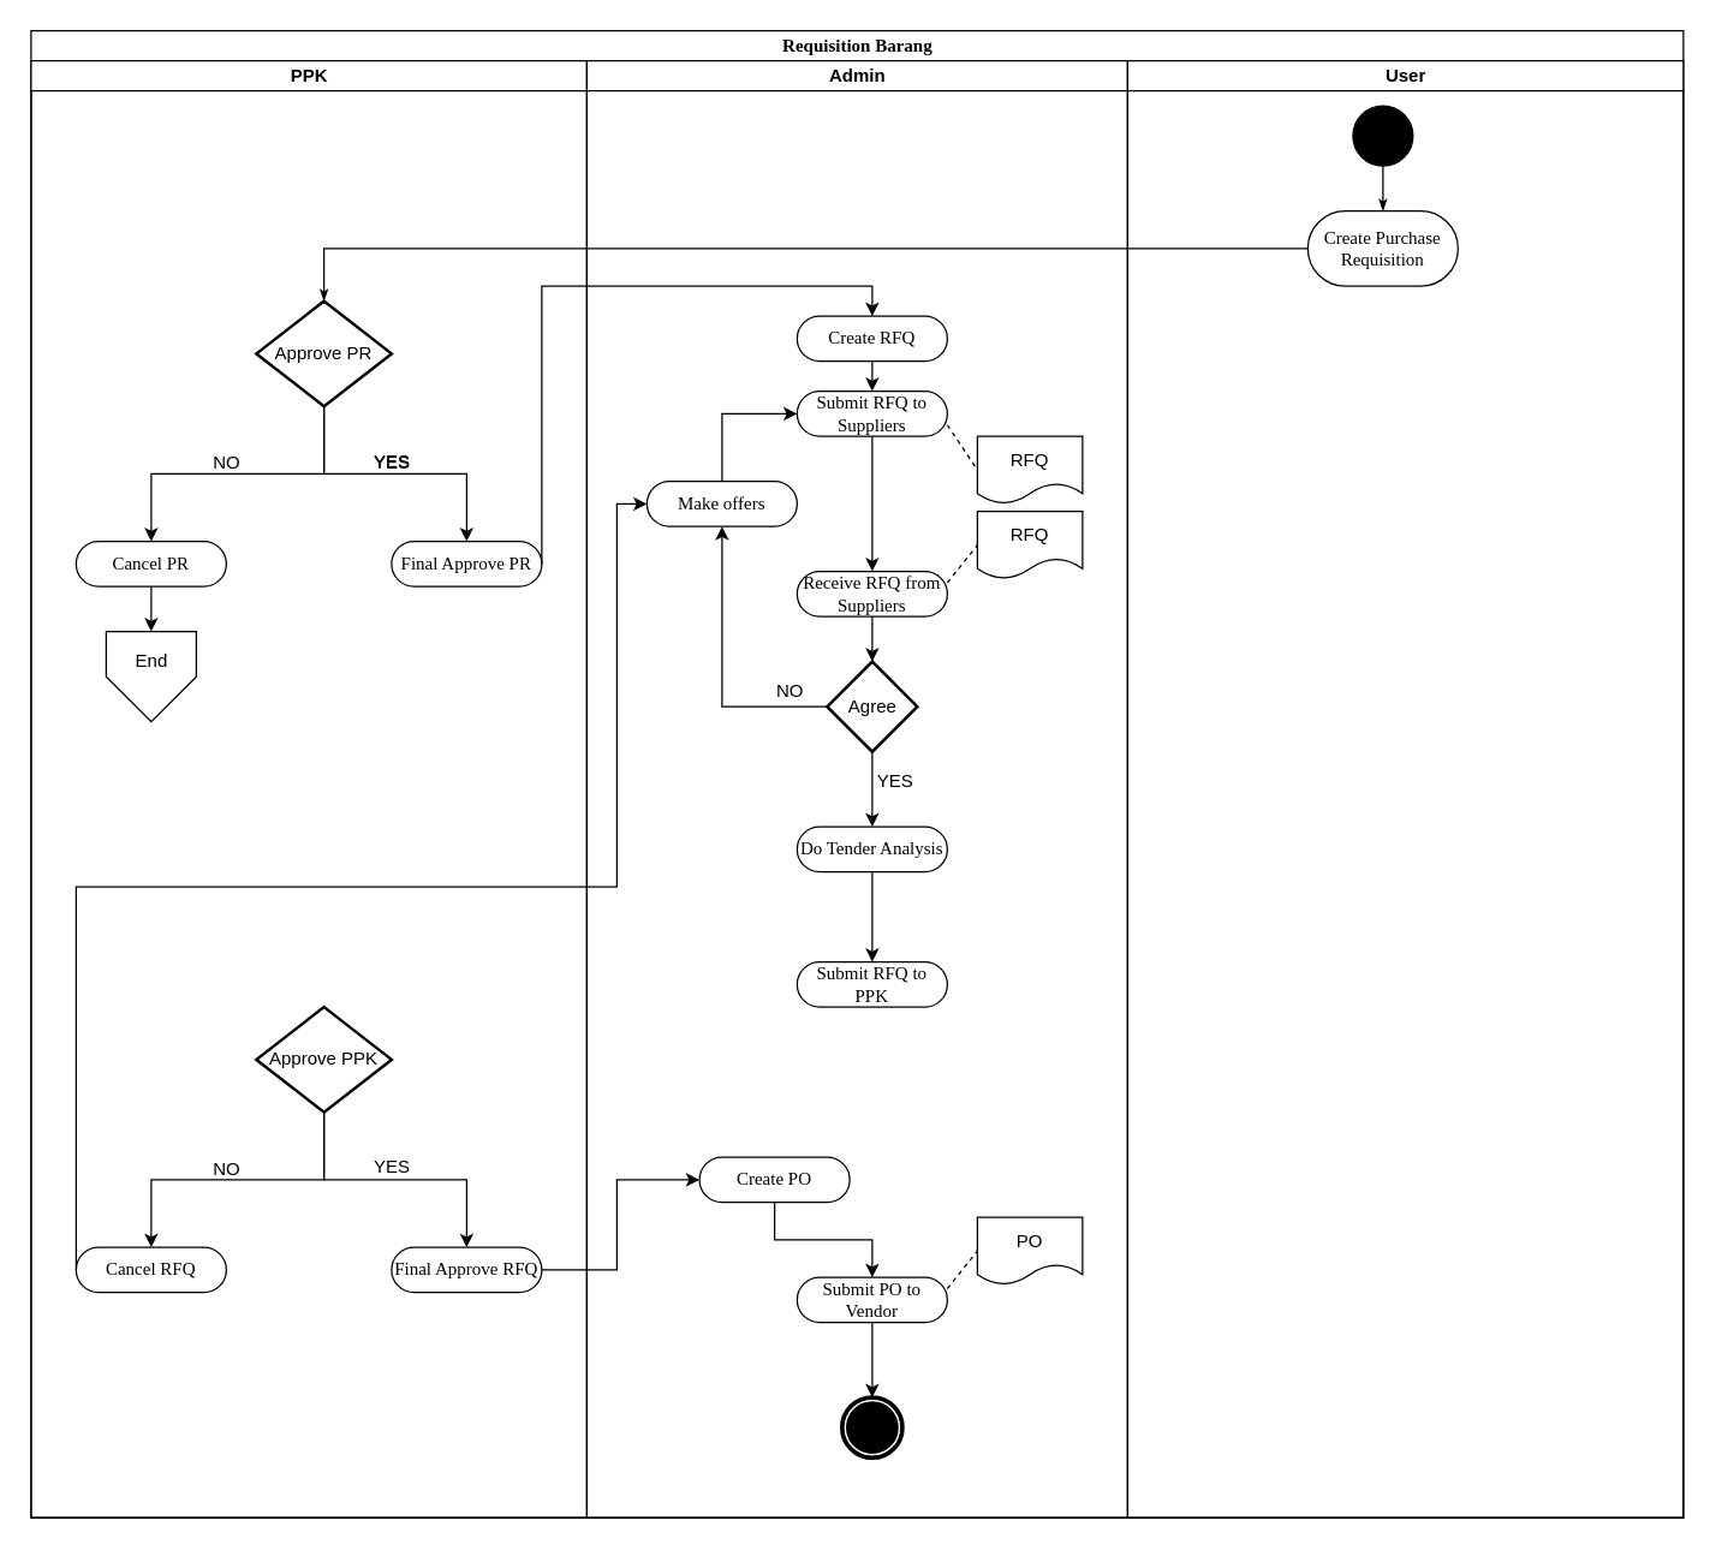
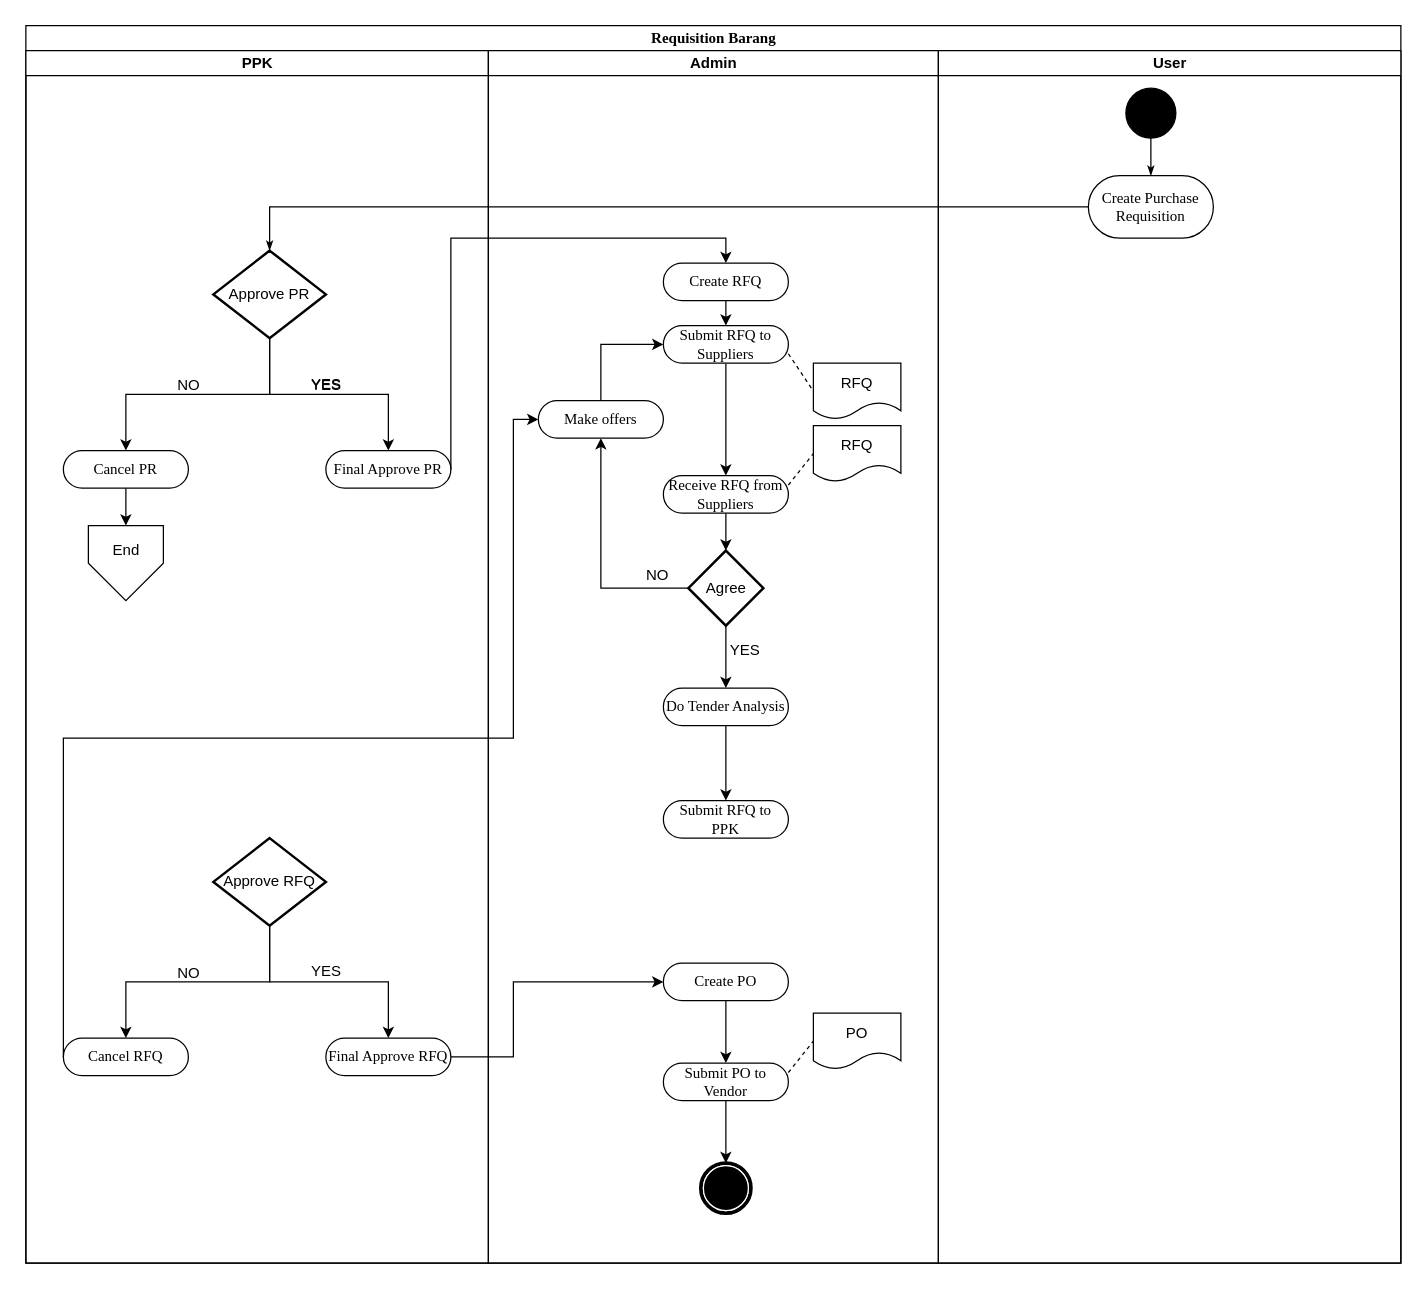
  <mxCell id="0" />
  <mxCell id="1" parent="0" />
  <mxCell id="2" value="Requisition Barang" style="swimlane;html=1;childLayout=stackLayout;startSize=20;rounded=0;shadow=0;comic=0;labelBackgroundColor=none;strokeWidth=1;fontFamily=Verdana;fontSize=12;align=center;" parent="1" vertex="1"><mxGeometry x="20" y="20" width="1100" height="990" as="geometry" /></mxCell>
  <mxCell id="3" value="PPK" style="swimlane;html=1;startSize=20;" parent="2" vertex="1"><mxGeometry y="20" width="370" height="970" as="geometry" /></mxCell>
  <mxCell id="4" style="edgeStyle=orthogonalEdgeStyle;rounded=0;orthogonalLoop=1;jettySize=auto;html=1;exitX=0.5;exitY=1;exitDx=0;exitDy=0;exitPerimeter=0;entryX=0.5;entryY=0;entryDx=0;entryDy=0;" parent="3" source="6" target="9" edge="1"><mxGeometry relative="1" as="geometry" /></mxCell>
  <mxCell id="5" style="edgeStyle=orthogonalEdgeStyle;rounded=0;orthogonalLoop=1;jettySize=auto;html=1;exitX=0.5;exitY=1;exitDx=0;exitDy=0;exitPerimeter=0;entryX=0.5;entryY=0;entryDx=0;entryDy=0;" parent="3" source="6" target="8" edge="1"><mxGeometry relative="1" as="geometry" /></mxCell>
  <mxCell id="6" value="Approve PR" style="strokeWidth=2;html=1;shape=mxgraph.flowchart.decision;whiteSpace=wrap;" parent="3" vertex="1"><mxGeometry x="150" y="160" width="90" height="70" as="geometry" /></mxCell>
  <mxCell id="7" style="edgeStyle=orthogonalEdgeStyle;rounded=0;orthogonalLoop=1;jettySize=auto;html=1;exitX=0.5;exitY=1;exitDx=0;exitDy=0;entryX=0.5;entryY=0;entryDx=0;entryDy=0;" parent="3" source="8" target="18" edge="1"><mxGeometry relative="1" as="geometry" /></mxCell>
  <mxCell id="8" value="Cancel PR" style="rounded=1;whiteSpace=wrap;html=1;shadow=0;comic=0;labelBackgroundColor=none;strokeWidth=1;fontFamily=Verdana;fontSize=12;align=center;arcSize=50;" parent="3" vertex="1"><mxGeometry x="30" y="320" width="100" height="30" as="geometry" /></mxCell>
  <mxCell id="9" value="Final Approve PR" style="rounded=1;whiteSpace=wrap;html=1;shadow=0;comic=0;labelBackgroundColor=none;strokeWidth=1;fontFamily=Verdana;fontSize=12;align=center;arcSize=50;" parent="3" vertex="1"><mxGeometry x="240" y="320" width="100" height="30" as="geometry" /></mxCell>
  <mxCell id="10" value="YES" style="text;html=1;align=center;verticalAlign=middle;resizable=0;points=[];autosize=1;strokeColor=none;" parent="3" vertex="1"><mxGeometry x="220" y="257" width="40" height="20" as="geometry" /></mxCell>
- <mxCell id="11" value="Approve PPK" style="strokeWidth=2;html=1;shape=mxgraph.flowchart.decision;whiteSpace=wrap;" parent="3" vertex="1"><mxGeometry x="150" y="630" width="90" height="70" as="geometry" /></mxCell>
+ <mxCell id="11" value="Approve RFQ" style="strokeWidth=2;html=1;shape=mxgraph.flowchart.decision;whiteSpace=wrap;" parent="3" vertex="1"><mxGeometry x="150" y="630" width="90" height="70" as="geometry" /></mxCell>
  <mxCell id="12" value="Cancel RFQ" style="rounded=1;whiteSpace=wrap;html=1;shadow=0;comic=0;labelBackgroundColor=none;strokeWidth=1;fontFamily=Verdana;fontSize=12;align=center;arcSize=50;" parent="3" vertex="1"><mxGeometry x="30" y="790" width="100" height="30" as="geometry" /></mxCell>
  <mxCell id="13" style="edgeStyle=orthogonalEdgeStyle;rounded=0;orthogonalLoop=1;jettySize=auto;html=1;exitX=0.5;exitY=1;exitDx=0;exitDy=0;exitPerimeter=0;entryX=0.5;entryY=0;entryDx=0;entryDy=0;" parent="3" source="11" target="12" edge="1"><mxGeometry relative="1" as="geometry" /></mxCell>
  <mxCell id="14" value="Final Approve RFQ" style="rounded=1;whiteSpace=wrap;html=1;shadow=0;comic=0;labelBackgroundColor=none;strokeWidth=1;fontFamily=Verdana;fontSize=12;align=center;arcSize=50;" parent="3" vertex="1"><mxGeometry x="240" y="790" width="100" height="30" as="geometry" /></mxCell>
  <mxCell id="15" style="edgeStyle=orthogonalEdgeStyle;rounded=0;orthogonalLoop=1;jettySize=auto;html=1;exitX=0.5;exitY=1;exitDx=0;exitDy=0;exitPerimeter=0;entryX=0.5;entryY=0;entryDx=0;entryDy=0;" parent="3" source="11" target="14" edge="1"><mxGeometry relative="1" as="geometry" /></mxCell>
  <mxCell id="16" value="YES" style="text;html=1;align=center;verticalAlign=middle;resizable=0;points=[];autosize=1;strokeColor=none;" parent="3" vertex="1"><mxGeometry x="220" y="727" width="40" height="20" as="geometry" /></mxCell>
  <mxCell id="17" value="NO" style="text;html=1;align=center;verticalAlign=middle;resizable=0;points=[];autosize=1;strokeColor=none;" parent="3" vertex="1"><mxGeometry x="115" y="728" width="30" height="20" as="geometry" /></mxCell>
  <mxCell id="18" value="" style="verticalLabelPosition=bottom;verticalAlign=top;html=1;shape=offPageConnector;rounded=0;size=0.5;" parent="3" vertex="1"><mxGeometry x="50" y="380" width="60" height="60" as="geometry" /></mxCell>
  <mxCell id="19" style="edgeStyle=orthogonalEdgeStyle;rounded=0;orthogonalLoop=1;jettySize=auto;html=1;exitX=1;exitY=0.5;exitDx=0;exitDy=0;entryX=0;entryY=0.5;entryDx=0;entryDy=0;" parent="2" source="14" target="30" edge="1"><mxGeometry relative="1" as="geometry"><Array as="points"><mxPoint x="390" y="825" /><mxPoint x="390" y="765" /></Array></mxGeometry></mxCell>
  <mxCell id="20" value="Admin" style="swimlane;html=1;startSize=20;" parent="2" vertex="1"><mxGeometry x="370" y="20" width="360" height="970" as="geometry" /></mxCell>
  <mxCell id="21" style="edgeStyle=orthogonalEdgeStyle;rounded=0;orthogonalLoop=1;jettySize=auto;html=1;exitX=0.5;exitY=1;exitDx=0;exitDy=0;" parent="20" source="22" target="26" edge="1"><mxGeometry relative="1" as="geometry" /></mxCell>
  <mxCell id="22" value="Submit RFQ to Suppliers" style="rounded=1;whiteSpace=wrap;html=1;shadow=0;comic=0;labelBackgroundColor=none;strokeWidth=1;fontFamily=Verdana;fontSize=12;align=center;arcSize=50;" parent="20" vertex="1"><mxGeometry x="140" y="220" width="100" height="30" as="geometry" /></mxCell>
  <mxCell id="23" value="RFQ" style="shape=document;whiteSpace=wrap;html=1;boundedLbl=1;" parent="20" vertex="1"><mxGeometry x="260" y="250" width="70" height="44.8" as="geometry" /></mxCell>
  <mxCell id="24" value="" style="endArrow=none;dashed=1;html=1;entryX=0;entryY=0.5;entryDx=0;entryDy=0;exitX=1;exitY=0.75;exitDx=0;exitDy=0;" parent="20" source="22" target="23" edge="1"><mxGeometry width="50" height="50" relative="1" as="geometry"><mxPoint x="100" y="370" as="sourcePoint" /><mxPoint x="150" y="320" as="targetPoint" /></mxGeometry></mxCell>
  <mxCell id="25" style="edgeStyle=orthogonalEdgeStyle;rounded=0;orthogonalLoop=1;jettySize=auto;html=1;exitX=0.5;exitY=1;exitDx=0;exitDy=0;entryX=0.5;entryY=0;entryDx=0;entryDy=0;entryPerimeter=0;" parent="20" source="26" target="35" edge="1"><mxGeometry relative="1" as="geometry" /></mxCell>
  <mxCell id="26" value="Receive RFQ from Suppliers" style="rounded=1;whiteSpace=wrap;html=1;shadow=0;comic=0;labelBackgroundColor=none;strokeWidth=1;fontFamily=Verdana;fontSize=12;align=center;arcSize=50;" parent="20" vertex="1"><mxGeometry x="140" y="340" width="100" height="30" as="geometry" /></mxCell>
  <mxCell id="27" style="edgeStyle=orthogonalEdgeStyle;rounded=0;orthogonalLoop=1;jettySize=auto;html=1;exitX=0.5;exitY=1;exitDx=0;exitDy=0;entryX=0.5;entryY=0;entryDx=0;entryDy=0;" parent="20" source="28" target="22" edge="1"><mxGeometry relative="1" as="geometry" /></mxCell>
  <mxCell id="28" value="Create RFQ" style="rounded=1;whiteSpace=wrap;html=1;shadow=0;comic=0;labelBackgroundColor=none;strokeWidth=1;fontFamily=Verdana;fontSize=12;align=center;arcSize=50;" parent="20" vertex="1"><mxGeometry x="140" y="170" width="100" height="30" as="geometry" /></mxCell>
  <mxCell id="29" value="Submit RFQ to PPK" style="rounded=1;whiteSpace=wrap;html=1;shadow=0;comic=0;labelBackgroundColor=none;strokeWidth=1;fontFamily=Verdana;fontSize=12;align=center;arcSize=50;" parent="20" vertex="1"><mxGeometry x="140" y="600" width="100" height="30" as="geometry" /></mxCell>
- <mxCell id="30" value="Create PO" style="rounded=1;whiteSpace=wrap;html=1;shadow=0;comic=0;labelBackgroundColor=none;strokeWidth=1;fontFamily=Verdana;fontSize=12;align=center;arcSize=50;" parent="20" vertex="1"><mxGeometry x="75" y="730" width="100" height="30" as="geometry" /></mxCell>
+ <mxCell id="30" value="Create PO" style="rounded=1;whiteSpace=wrap;html=1;shadow=0;comic=0;labelBackgroundColor=none;strokeWidth=1;fontFamily=Verdana;fontSize=12;align=center;arcSize=50;" parent="20" vertex="1"><mxGeometry x="140" y="730" width="100" height="30" as="geometry" /></mxCell>
  <mxCell id="31" style="edgeStyle=orthogonalEdgeStyle;rounded=0;orthogonalLoop=1;jettySize=auto;html=1;exitX=0.5;exitY=1;exitDx=0;exitDy=0;entryX=0.5;entryY=0;entryDx=0;entryDy=0;" parent="20" source="32" target="29" edge="1"><mxGeometry relative="1" as="geometry" /></mxCell>
  <mxCell id="32" value="Do Tender Analysis" style="rounded=1;whiteSpace=wrap;html=1;shadow=0;comic=0;labelBackgroundColor=none;strokeWidth=1;fontFamily=Verdana;fontSize=12;align=center;arcSize=50;" parent="20" vertex="1"><mxGeometry x="140" y="510" width="100" height="30" as="geometry" /></mxCell>
  <mxCell id="33" style="edgeStyle=orthogonalEdgeStyle;rounded=0;orthogonalLoop=1;jettySize=auto;html=1;exitX=0.5;exitY=1;exitDx=0;exitDy=0;exitPerimeter=0;entryX=0.5;entryY=0;entryDx=0;entryDy=0;" parent="20" source="35" target="32" edge="1"><mxGeometry relative="1" as="geometry" /></mxCell>
  <mxCell id="34" style="edgeStyle=orthogonalEdgeStyle;rounded=0;orthogonalLoop=1;jettySize=auto;html=1;exitX=0;exitY=0.5;exitDx=0;exitDy=0;exitPerimeter=0;entryX=0.5;entryY=1;entryDx=0;entryDy=0;" parent="20" source="35" target="38" edge="1"><mxGeometry relative="1" as="geometry" /></mxCell>
  <mxCell id="35" value="" style="strokeWidth=2;html=1;shape=mxgraph.flowchart.decision;whiteSpace=wrap;" parent="20" vertex="1"><mxGeometry x="160" y="400" width="60" height="60" as="geometry" /></mxCell>
  <mxCell id="36" value="Agree" style="text;html=1;align=center;verticalAlign=middle;resizable=0;points=[];autosize=1;strokeColor=none;" parent="20" vertex="1"><mxGeometry x="165" y="420" width="50" height="20" as="geometry" /></mxCell>
  <mxCell id="37" style="edgeStyle=orthogonalEdgeStyle;rounded=0;orthogonalLoop=1;jettySize=auto;html=1;exitX=0.5;exitY=0;exitDx=0;exitDy=0;entryX=0;entryY=0.5;entryDx=0;entryDy=0;" parent="20" source="38" target="22" edge="1"><mxGeometry relative="1" as="geometry" /></mxCell>
  <mxCell id="38" value="Make offers" style="rounded=1;whiteSpace=wrap;html=1;shadow=0;comic=0;labelBackgroundColor=none;strokeWidth=1;fontFamily=Verdana;fontSize=12;align=center;arcSize=50;" parent="20" vertex="1"><mxGeometry x="40" y="280" width="100" height="30" as="geometry" /></mxCell>
  <mxCell id="39" value="NO" style="text;html=1;align=center;verticalAlign=middle;resizable=0;points=[];autosize=1;strokeColor=none;" parent="20" vertex="1"><mxGeometry x="120" y="410" width="30" height="20" as="geometry" /></mxCell>
  <mxCell id="40" value="PO" style="shape=document;whiteSpace=wrap;html=1;boundedLbl=1;" parent="20" vertex="1"><mxGeometry x="260" y="770" width="70" height="44.8" as="geometry" /></mxCell>
  <mxCell id="41" value="" style="shape=mxgraph.bpmn.shape;html=1;verticalLabelPosition=bottom;labelBackgroundColor=#ffffff;verticalAlign=top;perimeter=ellipsePerimeter;outline=end;symbol=terminate;rounded=0;shadow=0;comic=0;strokeWidth=1;fontFamily=Verdana;fontSize=12;align=center;" parent="20" vertex="1"><mxGeometry x="170" y="890" width="40" height="40" as="geometry" /></mxCell>
  <mxCell id="42" value="User" style="swimlane;html=1;startSize=20;" parent="2" vertex="1"><mxGeometry x="730" y="20" width="370" height="970" as="geometry" /></mxCell>
  <mxCell id="43" style="edgeStyle=orthogonalEdgeStyle;rounded=0;html=1;labelBackgroundColor=none;startArrow=none;startFill=0;startSize=5;endArrow=classicThin;endFill=1;endSize=5;jettySize=auto;orthogonalLoop=1;strokeWidth=1;fontFamily=Verdana;fontSize=12" parent="42" source="44" target="45" edge="1"><mxGeometry relative="1" as="geometry" /></mxCell>
  <mxCell id="44" value="" style="ellipse;whiteSpace=wrap;html=1;rounded=0;shadow=0;comic=0;labelBackgroundColor=none;strokeWidth=1;fillColor=#000000;fontFamily=Verdana;fontSize=12;align=center;" parent="42" vertex="1"><mxGeometry x="150" y="30" width="40" height="40" as="geometry" /></mxCell>
  <mxCell id="45" value="Create Purchase Requisition" style="rounded=1;whiteSpace=wrap;html=1;shadow=0;comic=0;labelBackgroundColor=none;strokeWidth=1;fontFamily=Verdana;fontSize=12;align=center;arcSize=50;" parent="42" vertex="1"><mxGeometry x="120" y="100" width="100" height="50" as="geometry" /></mxCell>
  <mxCell id="46" style="edgeStyle=orthogonalEdgeStyle;rounded=0;html=1;entryX=0.5;entryY=0;labelBackgroundColor=none;startArrow=none;startFill=0;startSize=5;endArrow=classicThin;endFill=1;endSize=5;jettySize=auto;orthogonalLoop=1;strokeWidth=1;fontFamily=Verdana;fontSize=12;entryDx=0;entryDy=0;entryPerimeter=0;" parent="2" source="45" target="6" edge="1"><mxGeometry relative="1" as="geometry"><Array as="points"><mxPoint x="195" y="145" /></Array><mxPoint x="140" y="240" as="targetPoint" /></mxGeometry></mxCell>
  <mxCell id="47" style="edgeStyle=orthogonalEdgeStyle;rounded=0;orthogonalLoop=1;jettySize=auto;html=1;exitX=1;exitY=0.5;exitDx=0;exitDy=0;entryX=0.5;entryY=0;entryDx=0;entryDy=0;" parent="2" source="9" target="28" edge="1"><mxGeometry relative="1" as="geometry"><Array as="points"><mxPoint x="340" y="170" /><mxPoint x="560" y="170" /></Array></mxGeometry></mxCell>
  <mxCell id="48" style="edgeStyle=orthogonalEdgeStyle;rounded=0;orthogonalLoop=1;jettySize=auto;html=1;exitX=0;exitY=0.5;exitDx=0;exitDy=0;entryX=0;entryY=0.5;entryDx=0;entryDy=0;" parent="2" source="12" target="38" edge="1"><mxGeometry relative="1" as="geometry"><Array as="points"><mxPoint x="30" y="570" /><mxPoint x="390" y="570" /><mxPoint x="390" y="315" /></Array></mxGeometry></mxCell>
  <mxCell id="49" value="NO" style="text;html=1;align=center;verticalAlign=middle;resizable=0;points=[];autosize=1;strokeColor=none;" parent="1" vertex="1"><mxGeometry x="135" y="298" width="30" height="20" as="geometry" /></mxCell>
  <mxCell id="50" value="RFQ" style="shape=document;whiteSpace=wrap;html=1;boundedLbl=1;" parent="1" vertex="1"><mxGeometry x="650" y="340" width="70" height="44.8" as="geometry" /></mxCell>
  <mxCell id="51" value="" style="endArrow=none;dashed=1;html=1;entryX=0;entryY=0.5;entryDx=0;entryDy=0;exitX=1;exitY=0.25;exitDx=0;exitDy=0;" parent="1" source="26" target="50" edge="1"><mxGeometry width="50" height="50" relative="1" as="geometry"><mxPoint x="620" y="390" as="sourcePoint" /><mxPoint x="130" y="370" as="targetPoint" /></mxGeometry></mxCell>
  <mxCell id="52" value="End" style="text;html=1;align=center;verticalAlign=middle;resizable=0;points=[];autosize=1;strokeColor=none;" parent="1" vertex="1"><mxGeometry x="80" y="430" width="40" height="20" as="geometry" /></mxCell>
  <mxCell id="53" value="YES" style="text;html=1;align=center;verticalAlign=middle;resizable=0;points=[];autosize=1;strokeColor=none;" parent="1" vertex="1"><mxGeometry x="240" y="298" width="40" height="20" as="geometry" /></mxCell>
  <mxCell id="54" value="YES" style="text;html=1;align=center;verticalAlign=middle;resizable=0;points=[];autosize=1;strokeColor=none;" parent="1" vertex="1"><mxGeometry x="575" y="510" width="40" height="20" as="geometry" /></mxCell>
  <mxCell id="55" style="edgeStyle=orthogonalEdgeStyle;rounded=0;orthogonalLoop=1;jettySize=auto;html=1;exitX=0.5;exitY=1;exitDx=0;exitDy=0;entryX=0.5;entryY=0;entryDx=0;entryDy=0;" parent="1" source="56" target="41" edge="1"><mxGeometry relative="1" as="geometry" /></mxCell>
  <mxCell id="56" value="Submit PO to Vendor" style="rounded=1;whiteSpace=wrap;html=1;shadow=0;comic=0;labelBackgroundColor=none;strokeWidth=1;fontFamily=Verdana;fontSize=12;align=center;arcSize=50;" parent="1" vertex="1"><mxGeometry x="530" y="850" width="100" height="30" as="geometry" /></mxCell>
  <mxCell id="57" value="" style="endArrow=none;dashed=1;html=1;entryX=0;entryY=0.5;entryDx=0;entryDy=0;exitX=1;exitY=0.25;exitDx=0;exitDy=0;" parent="1" source="56" target="40" edge="1"><mxGeometry width="50" height="50" relative="1" as="geometry"><mxPoint x="630" y="857.5" as="sourcePoint" /><mxPoint x="130" y="840" as="targetPoint" /></mxGeometry></mxCell>
  <mxCell id="58" style="edgeStyle=orthogonalEdgeStyle;rounded=0;orthogonalLoop=1;jettySize=auto;html=1;exitX=0.5;exitY=1;exitDx=0;exitDy=0;entryX=0.5;entryY=0;entryDx=0;entryDy=0;" parent="1" source="30" target="56" edge="1"><mxGeometry relative="1" as="geometry" /></mxCell>
